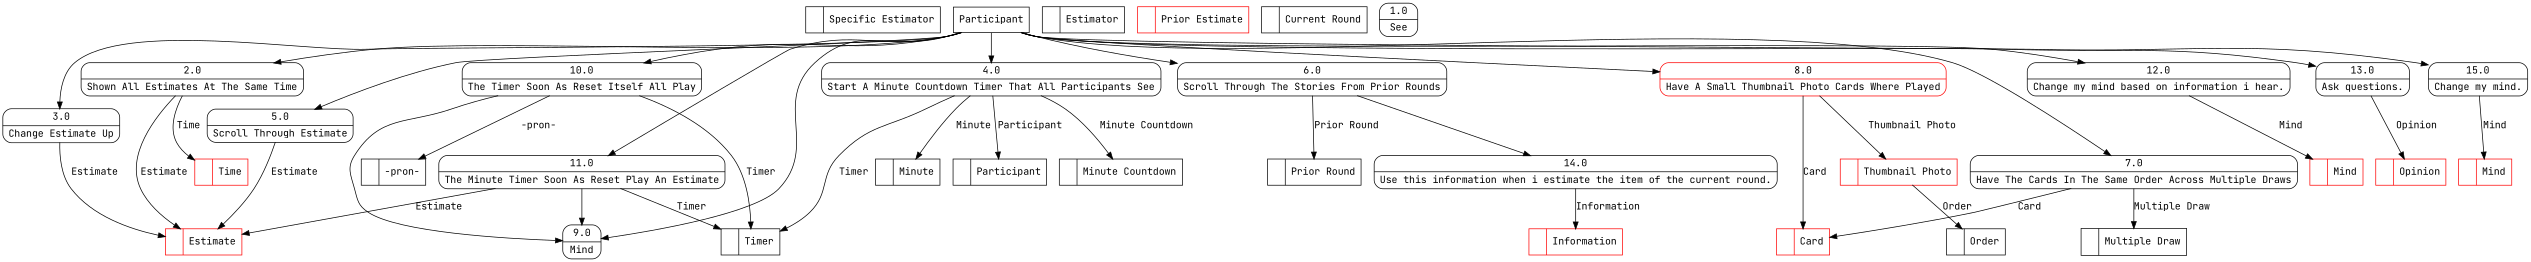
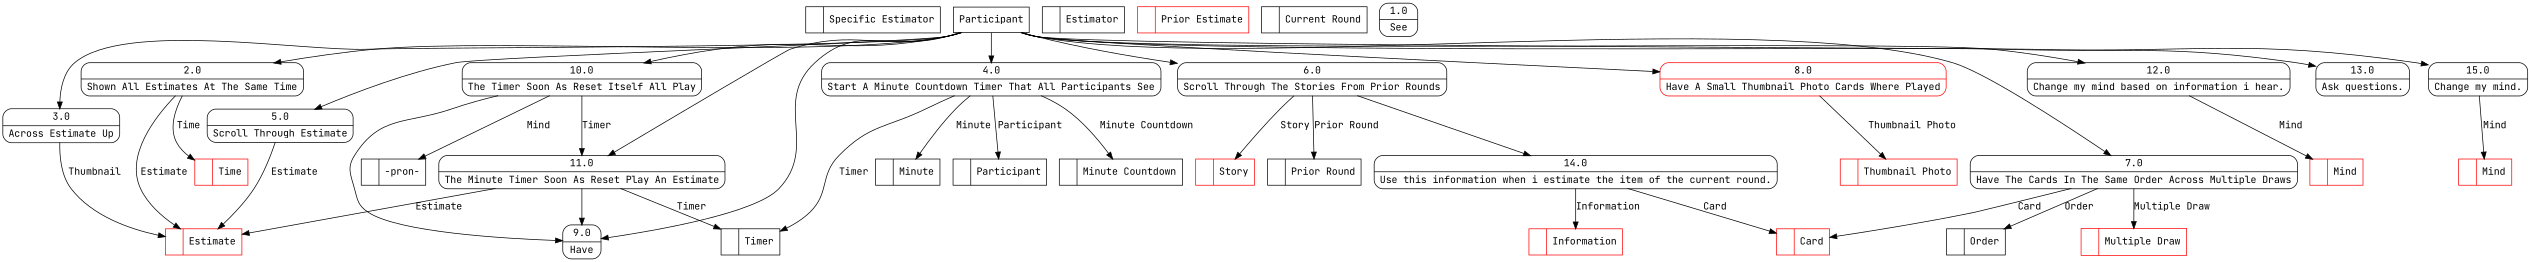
  digraph {
    fontname="JetBrains Mono"
    node [fontname="JetBrains Mono" shape=record]
    edge [fontname="JetBrains Mono"]
    n1 [label="<f0>  |<f1> Specific Estimator "]
    n2 [color=red label="<f0>  |<f1> Estimate "]
    n3 [color=red label="<f0>  |<f1> Time "]
    n4 [label="<f0>  |<f1> Estimator "]
+   n5 [color=red label="<f0>  |<f1> Story "]
    n6 [color=red label="<f0>  |<f1> Prior Estimate "]
    n7 [label="<f0>  |<f1> Current Round "]
    n8 [label="<f0>  |<f1> Participant "]
    n9 [label="<f0>  |<f1> Prior Round "]
    n10 [color=red label="<f0>  |<f1> Card "]
    n11 [label="<f0>  |<f1> Order "]
-   n12 [label="<f0>  |<f1> Multiple Draw "]
+   n12 [label="<f0>  |<f1> Multiple Draw " color=red]
    n13 [label="<f0>  |<f1> Timer "]
    n14 [label="<f0>  |<f1> -pron- "]
    n15 [color=red label="<f0>  |<f1> Thumbnail Photo "]
    n16 [label="<f0>  |<f1> Minute Countdown "]
    n17 [label="<f0>  |<f1> Minute "]
    n18 [label=Participant shape=box]
    n19 [label="{<f0> 2.0|<f1> Shown All Estimates At The Same Time }" shape=Mrecord]
-   n20 [label="{<f0> 3.0|<f1> Change Estimate Up }" shape=Mrecord]
+   n20 [label="{<f0> 3.0|<f1> Across Estimate Up }" shape=Mrecord]
    n21 [label="{<f0> 4.0|<f1> Start A Minute Countdown Timer That All Participants See }" shape=Mrecord]
    n22 [label="{<f0> 5.0|<f1> Scroll Through Estimate }" shape=Mrecord]
    n23 [label="{<f0> 6.0|<f1> Scroll Through The Stories From Prior Rounds }" shape=Mrecord]
    n24 [label="{<f0> 7.0|<f1> Have The Cards In The Same Order Across Multiple Draws }" shape=Mrecord]
    n25 [color=red label="{<f0> 8.0|<f1> Have A Small Thumbnail Photo Cards Where Played }" shape=Mrecord]
-   n26 [label="{<f0> 9.0|<f1> Mind }" shape=Mrecord]
+   n26 [label="{<f0> 9.0|<f1> Have }" shape=Mrecord]
    n27 [label="{<f0> 10.0|<f1> The Timer Soon As Reset Itself All Play }" shape=Mrecord]
    n28 [label="{<f0> 11.0|<f1> The Minute Timer Soon As Reset Play An Estimate }" shape=Mrecord]
    n29 [label="{<f0> 12.0|<f1> Change my mind based on information i hear. }" shape=Mrecord]
    n30 [label="{<f0> 13.0|<f1> Ask questions. }" shape=Mrecord]
    n31 [label="{<f0> 15.0|<f1> Change my mind. }" shape=Mrecord]
    n32 [label="{<f0> 14.0|<f1> Use this information when i estimate the item of the current round. }" shape=Mrecord]
    n33 [color=red label="<f0>  |<f1> Mind "]
-   n34 [color=red label="<f0>  |<f1> Opinion "]
    n35 [color=red label="<f0>  |<f1> Mind "]
    n36 [label="{<f0> 1.0|<f1> See }" shape=Mrecord]
    n37 [color=red label="<f0>  |<f1> Information "]
    n18 -> n19
    n18 -> n20
    n18 -> n21
    n18 -> n22
    n18 -> n23
    n18 -> n24
    n18 -> n25
    n18 -> n26
    n18 -> n27
    n18 -> n28
    n18 -> n29
    n18 -> n30
    n18 -> n31
    n19 -> n2 [label=Estimate]
    n19 -> n3 [label=Time]
-   n20 -> n2 [label=Estimate]
+   n20 -> n2 [label=Thumbnail]
    n21 -> n8 [label=Participant]
    n21 -> n13 [label=Timer]
    n21 -> n16 [label="Minute Countdown"]
    n21 -> n17 [label=Minute]
    n22 -> n2 [label=Estimate]
+   n23 -> n5 [label=Story]
    n23 -> n9 [label="Prior Round"]
    n23 -> n32
    n24 -> n10 [label=Card]
-   n15 -> n11 [label=Order]
+   n24 -> n11 [label=Order]
    n24 -> n12 [label="Multiple Draw"]
-   n25 -> n10 [label=Card]
+   n32 -> n10 [label=Card]
    n25 -> n15 [label="Thumbnail Photo"]
-   n27 -> n13 [label=Timer]
-   n27 -> n14 [label="-pron-"]
+   n27 -> n28 [label=Timer]
+   n27 -> n14 [label=Mind]
    n27 -> n26
    n28 -> n2 [label=Estimate]
    n28 -> n13 [label=Timer]
    n28 -> n26
    n29 -> n33 [label=Mind]
-   n30 -> n34 [label=Opinion]
    n31 -> n35 [label=Mind]
    n32 -> n37 [label=Information]
  }
